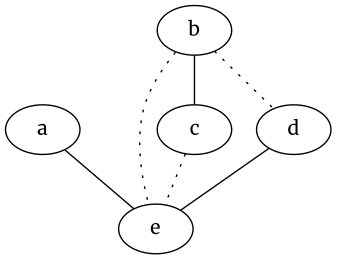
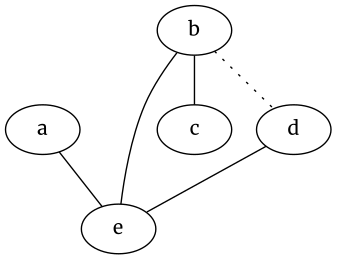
  graph {
    fontname=Merriweather
    node [fontname=Merriweather]
    edge [fontname=Merriweather]
    a
    e
    c
    d
    b
    a -- e
-   c -- e [style=dotted]
    d -- e
-   b -- e [style=dotted]
+   b -- e [style=solid]
    b -- c
    b -- d [style=dotted]
  }
